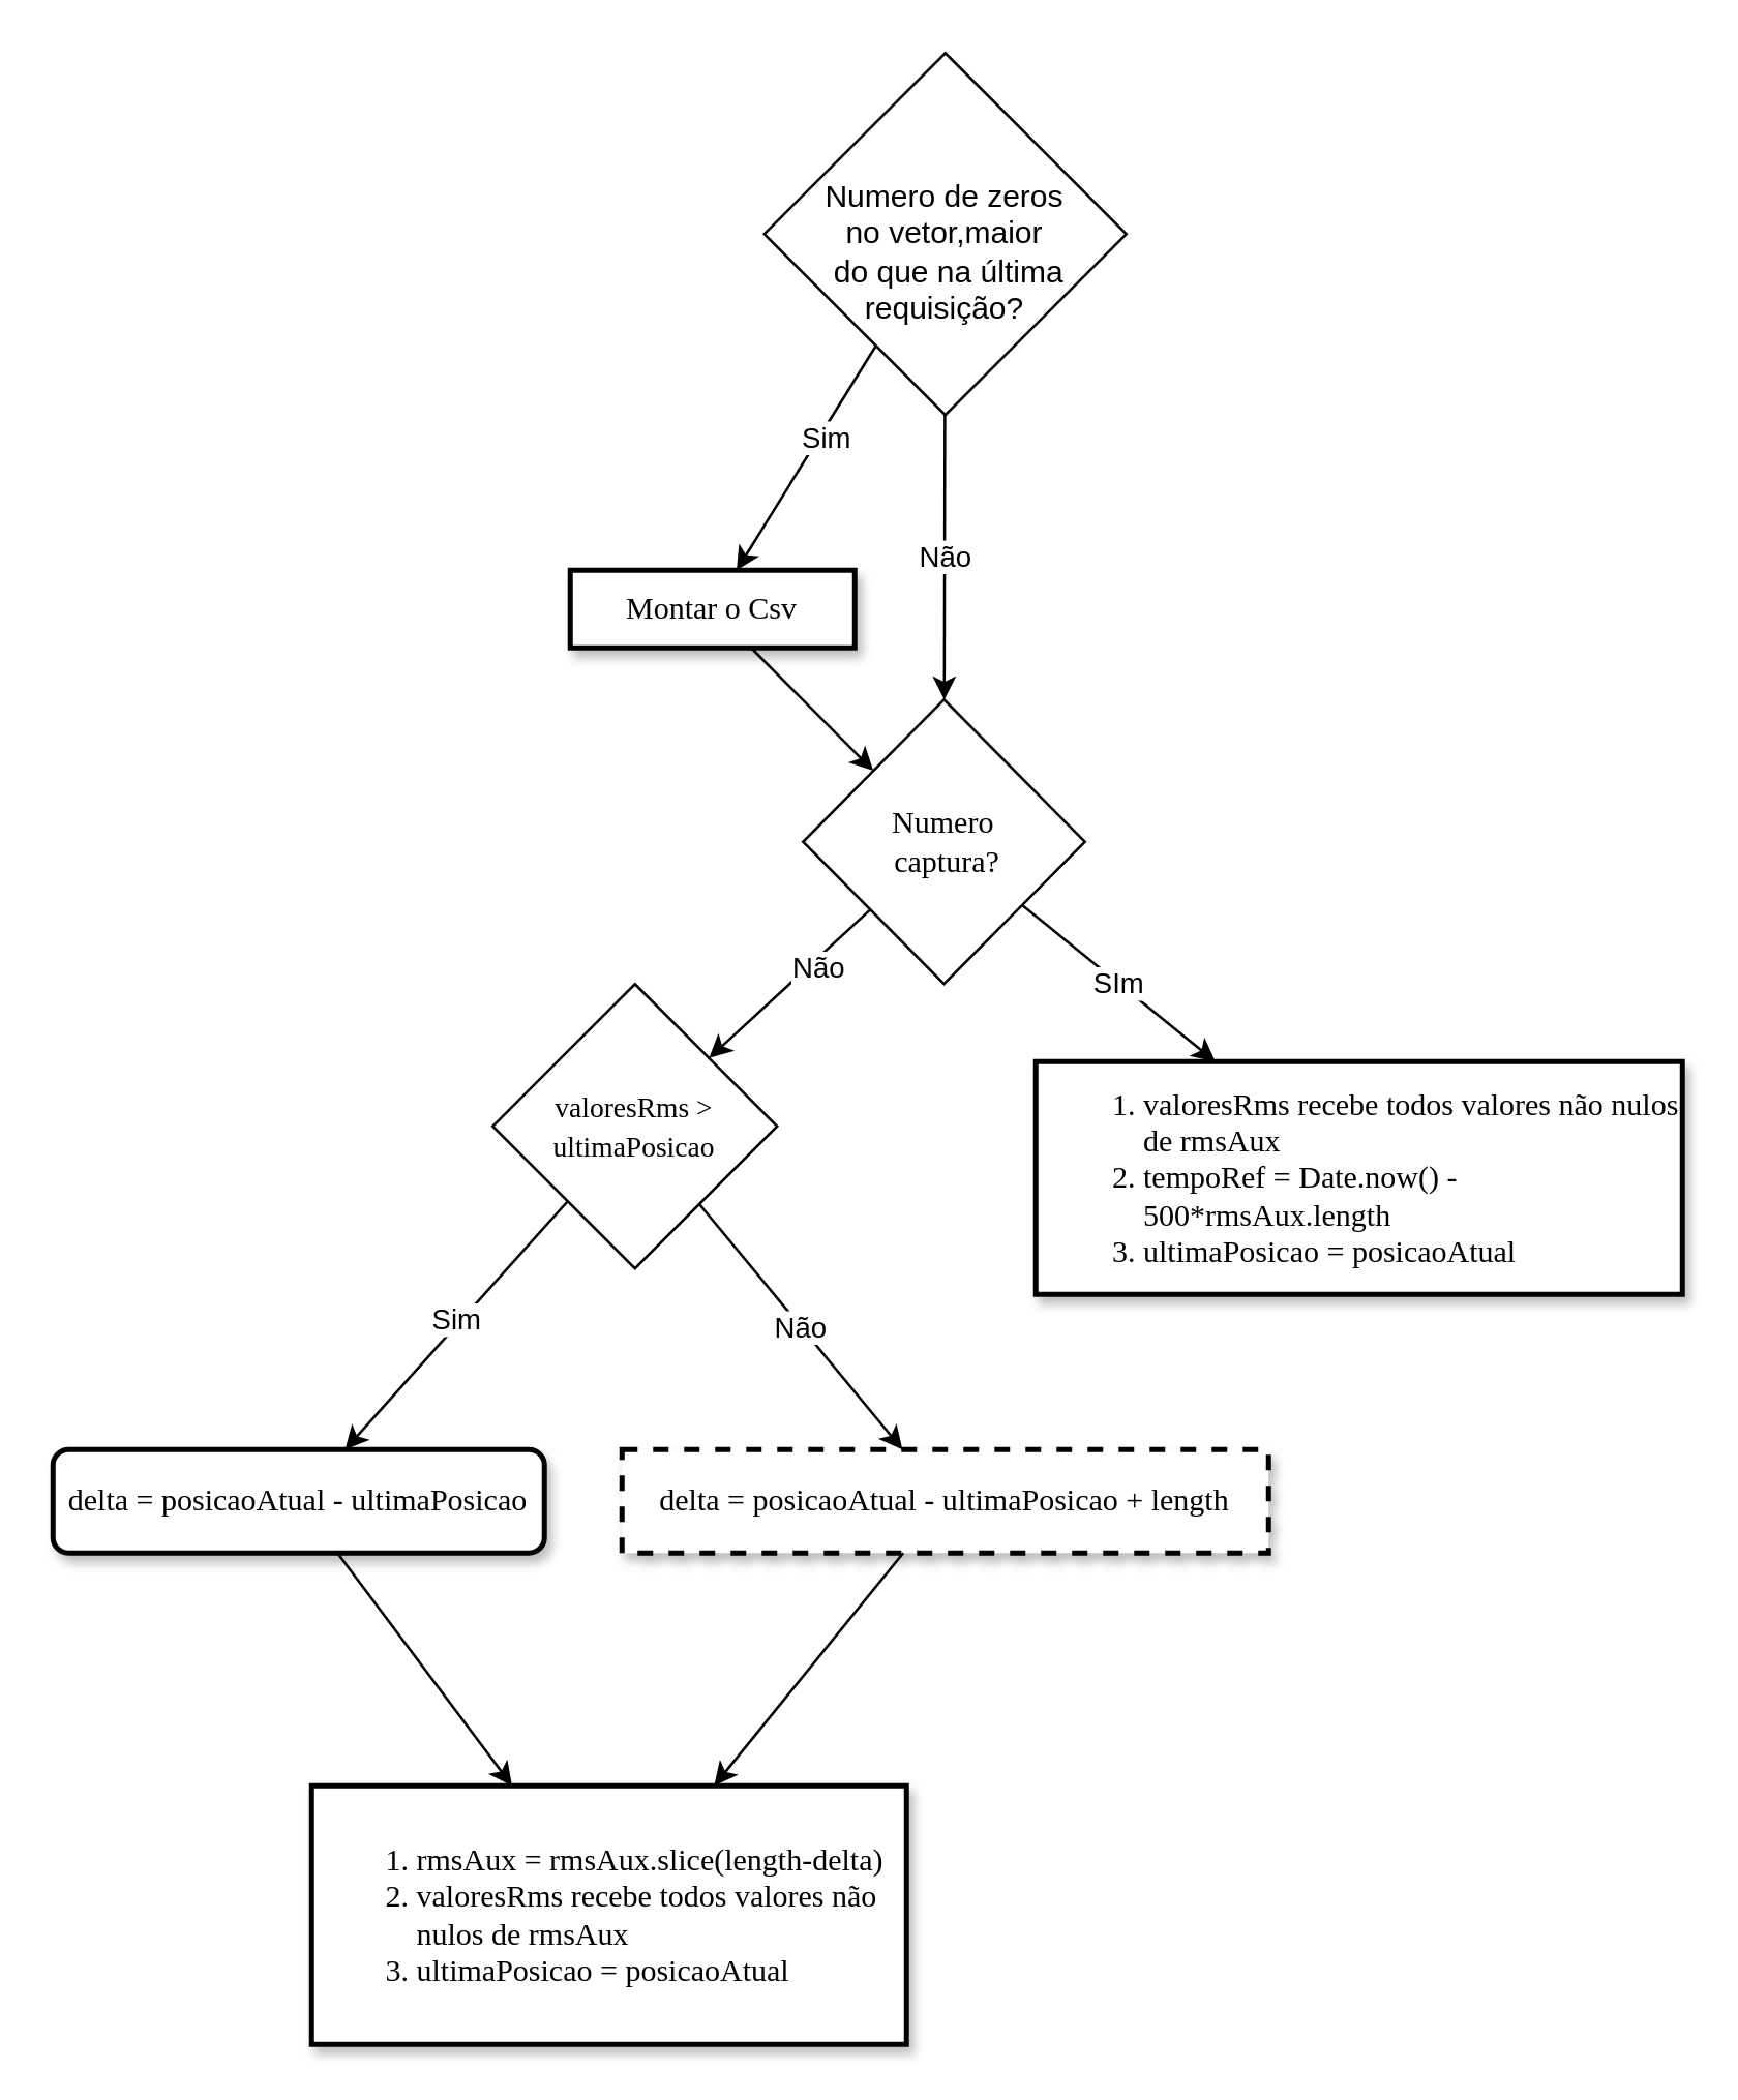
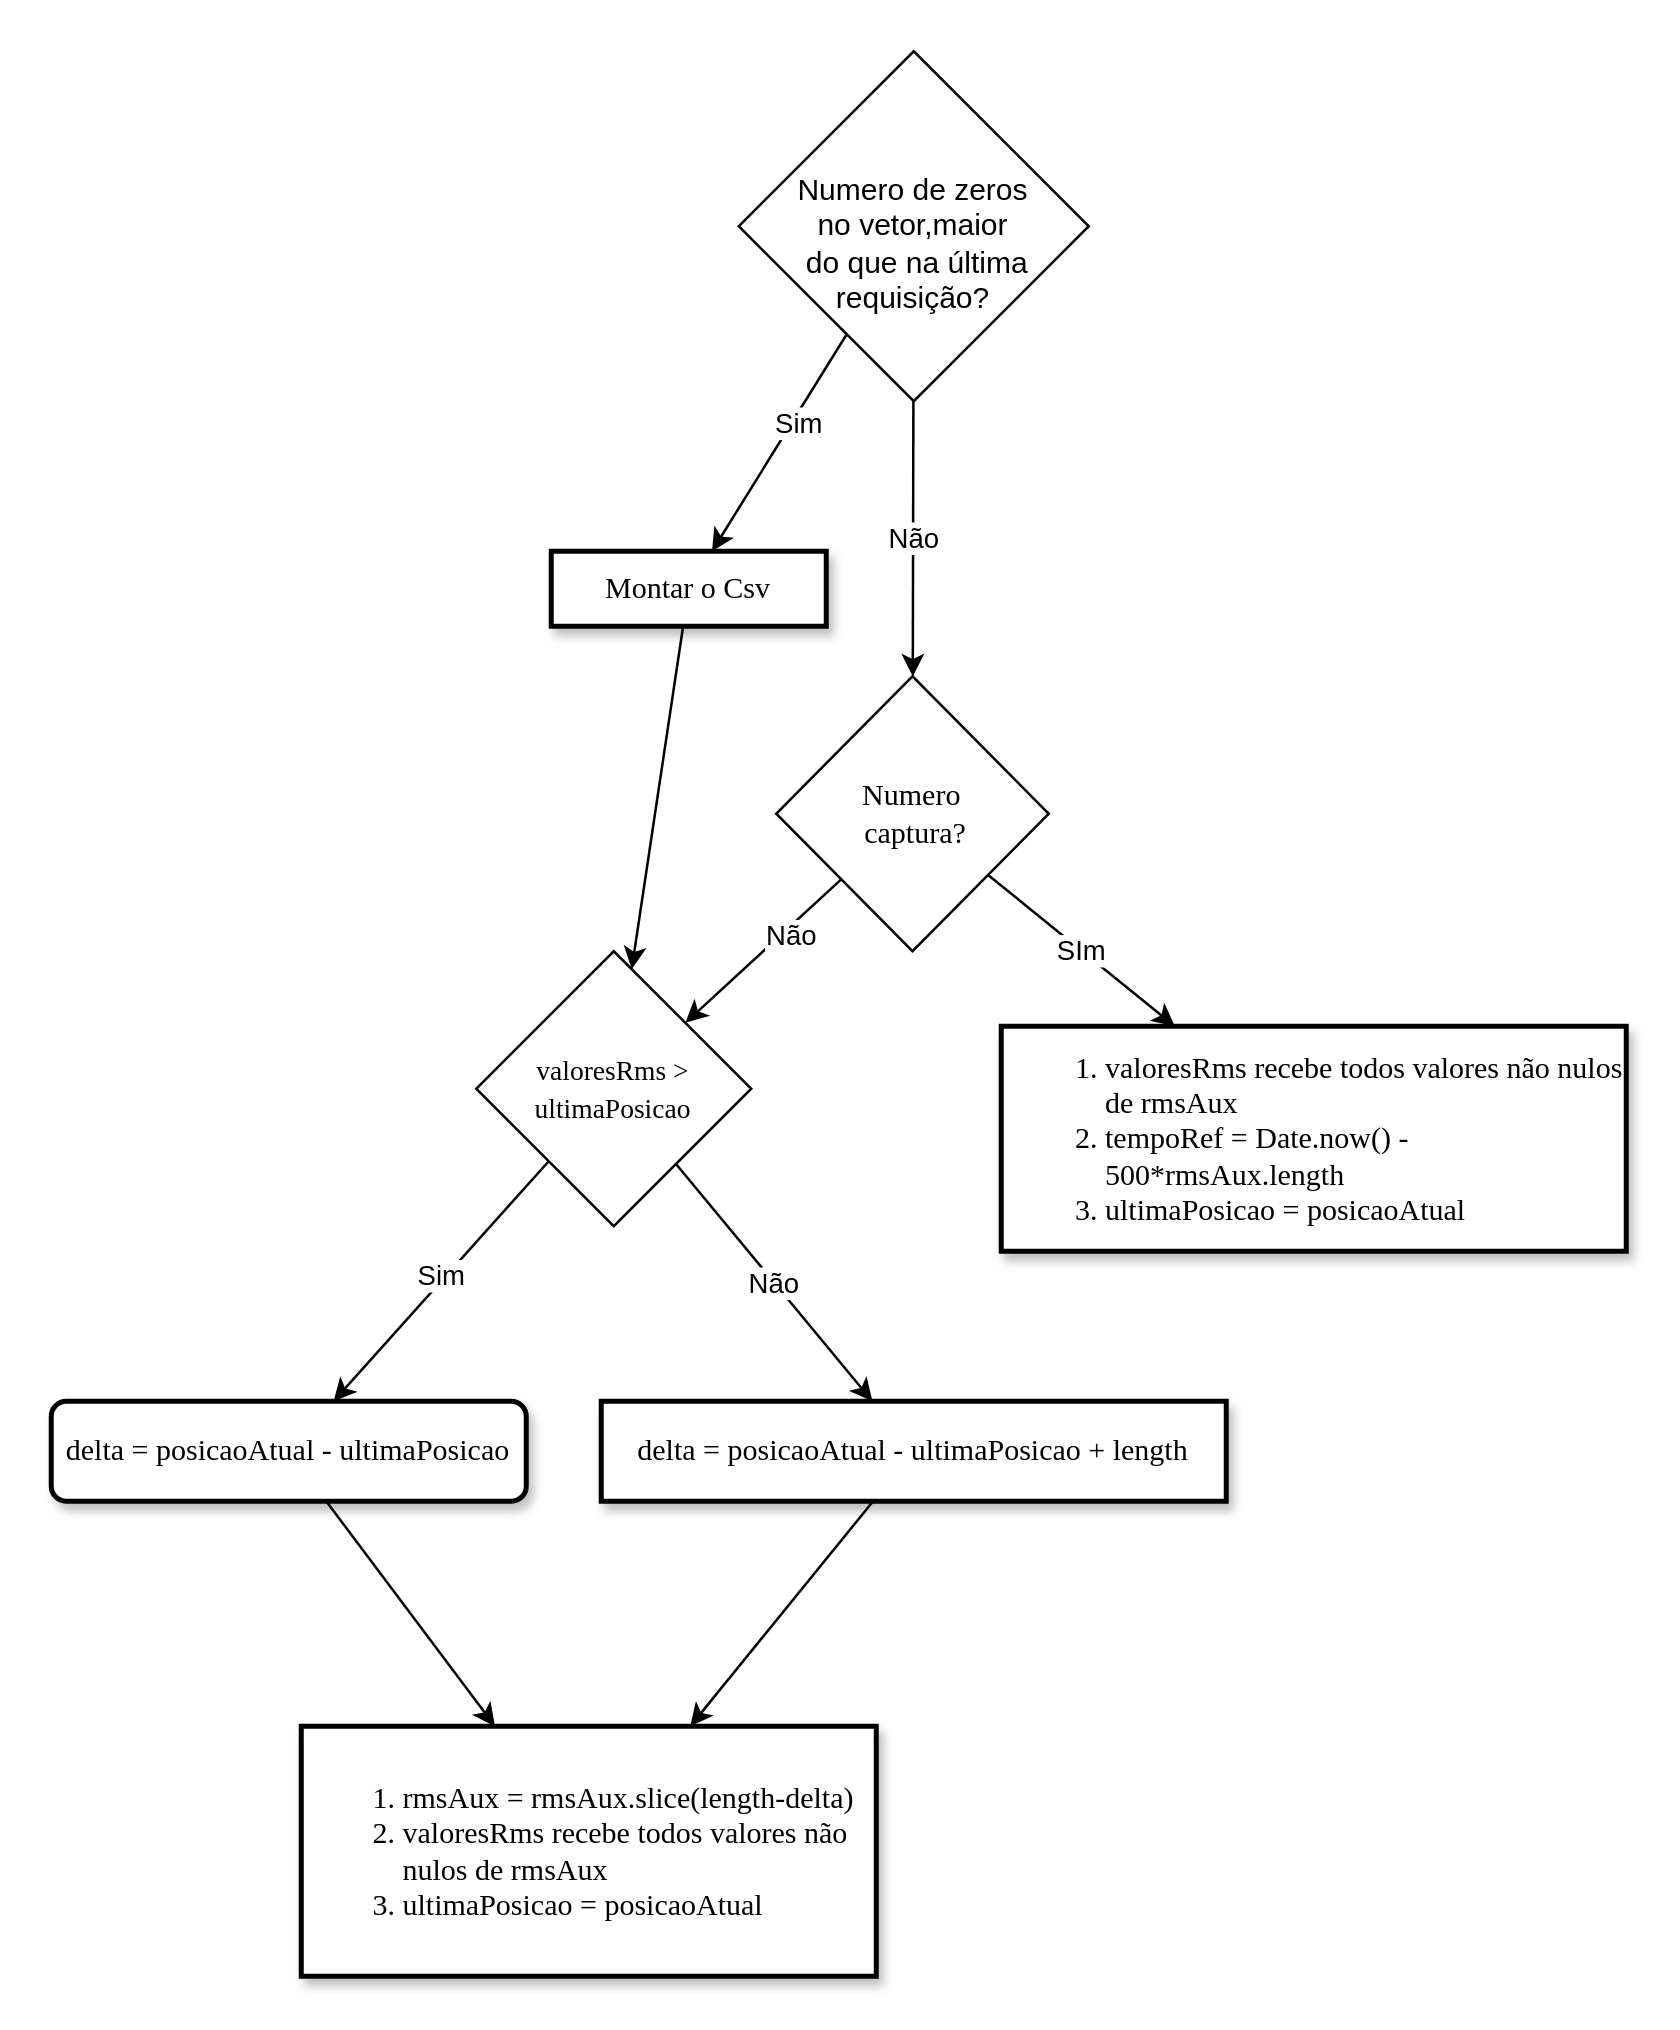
  <mxCell id="0" />
  <mxCell id="1" parent="0" />
  <mxCell id="2" value="&lt;ol&gt;&lt;li&gt;valoresRms recebe todos valores não nulos de rmsAux&lt;/li&gt;&lt;li&gt;tempoRef = Date.now() - 500*rmsAux.length&lt;/li&gt;&lt;li&gt;ultimaPosicao = posicaoAtual&lt;/li&gt;&lt;/ol&gt;" style="whiteSpace=wrap;html=1;rounded=0;shadow=1;labelBackgroundColor=none;strokeWidth=2;fontFamily=Verdana;fontSize=12;align=left;" parent="1" vertex="1"><mxGeometry x="400" y="410" width="250" height="90" as="geometry" /></mxCell>
  <mxCell id="3" value="&lt;div&gt;&lt;font style=&quot;font-size: 12px&quot;&gt;delta = posicaoAtual - ultimaPosicao&lt;/font&gt;&lt;/div&gt;" style="whiteSpace=wrap;html=1;shadow=1;labelBackgroundColor=none;strokeWidth=2;fontFamily=Verdana;fontSize=12;align=center;rounded=1;" parent="1" vertex="1"><mxGeometry x="20" y="560" width="190" height="40" as="geometry" /></mxCell>
- <mxCell id="4" value="&lt;div&gt;&lt;font style=&quot;font-size: 12px&quot;&gt;delta = posicaoAtual - ultimaPosicao + length&lt;/font&gt;&lt;br&gt;&lt;/div&gt;" style="whiteSpace=wrap;html=1;rounded=0;shadow=1;labelBackgroundColor=none;strokeWidth=2;fontFamily=Verdana;fontSize=12;align=center;dashed=1;" parent="1" vertex="1"><mxGeometry x="240" y="560" width="250" height="40" as="geometry" /></mxCell>
+ <mxCell id="4" value="&lt;div&gt;&lt;font style=&quot;font-size: 12px&quot;&gt;delta = posicaoAtual - ultimaPosicao + length&lt;/font&gt;&lt;br&gt;&lt;/div&gt;" style="whiteSpace=wrap;html=1;rounded=0;shadow=1;labelBackgroundColor=none;strokeWidth=2;fontFamily=Verdana;fontSize=12;align=center;" parent="1" vertex="1"><mxGeometry x="240" y="560" width="250" height="40" as="geometry" /></mxCell>
  <mxCell id="5" value="&lt;div style=&quot;text-align: left&quot;&gt;&lt;ol&gt;&lt;li&gt;&lt;span&gt;rmsAux = rmsAux.slice(length-delta)&lt;/span&gt;&lt;br&gt;&lt;/li&gt;&lt;li&gt;valoresRms recebe todos valores não nulos de rmsAux&lt;/li&gt;&lt;li&gt;ultimaPosicao = posicaoAtual&lt;/li&gt;&lt;/ol&gt;&lt;/div&gt;" style="whiteSpace=wrap;html=1;rounded=0;shadow=1;labelBackgroundColor=none;strokeWidth=2;fontFamily=Verdana;fontSize=12;align=center;" parent="1" vertex="1"><mxGeometry x="120" y="690" width="230" height="100" as="geometry" /></mxCell>
  <mxCell id="6" value="SIm" style="endArrow=classic;html=1;" parent="1" source="15" target="2" edge="1"><mxGeometry width="50" height="50" relative="1" as="geometry"><mxPoint x="394" y="360" as="sourcePoint" /><mxPoint x="510" y="340" as="targetPoint" /></mxGeometry></mxCell>
  <mxCell id="7" value="" style="endArrow=classic;html=1;" parent="1" source="15" target="14" edge="1"><mxGeometry width="50" height="50" relative="1" as="geometry"><mxPoint x="333.636" y="360" as="sourcePoint" /><mxPoint x="269.167" y="430" as="targetPoint" /></mxGeometry></mxCell>
  <mxCell id="8" value="Não&lt;br&gt;" style="edgeLabel;html=1;align=center;verticalAlign=middle;resizable=0;points=[];" parent="7" vertex="1" connectable="0"><mxGeometry x="-0.286" y="3" relative="1" as="geometry"><mxPoint as="offset" /></mxGeometry></mxCell>
  <mxCell id="9" value="Não" style="endArrow=classic;html=1;" parent="1" source="14" target="4" edge="1"><mxGeometry width="50" height="50" relative="1" as="geometry"><mxPoint x="267.692" y="470" as="sourcePoint" /><mxPoint x="390" y="510" as="targetPoint" /></mxGeometry></mxCell>
  <mxCell id="10" value="" style="endArrow=classic;html=1;" parent="1" source="14" target="3" edge="1"><mxGeometry width="50" height="50" relative="1" as="geometry"><mxPoint x="229.231" y="470" as="sourcePoint" /><mxPoint x="390" y="510" as="targetPoint" /></mxGeometry></mxCell>
  <mxCell id="11" value="Sim" style="edgeLabel;html=1;align=center;verticalAlign=middle;resizable=0;points=[];" parent="10" vertex="1" connectable="0"><mxGeometry x="0.167" relative="1" as="geometry"><mxPoint x="6.2" y="-10.31" as="offset" /></mxGeometry></mxCell>
  <mxCell id="12" value="" style="endArrow=classic;html=1;" parent="1" source="3" target="5" edge="1"><mxGeometry width="50" height="50" relative="1" as="geometry"><mxPoint x="340" y="560" as="sourcePoint" /><mxPoint x="390" y="510" as="targetPoint" /></mxGeometry></mxCell>
  <mxCell id="13" value="" style="endArrow=classic;html=1;" parent="1" source="4" target="5" edge="1"><mxGeometry width="50" height="50" relative="1" as="geometry"><mxPoint x="380" y="670" as="sourcePoint" /><mxPoint x="430" y="620" as="targetPoint" /></mxGeometry></mxCell>
  <mxCell id="14" value="&lt;span style=&quot;font-family: &amp;#34;verdana&amp;#34; ; font-size: 11px&quot;&gt;valoresRms &amp;gt; ultimaPosicao&lt;/span&gt;" style="rhombus;whiteSpace=wrap;html=1;" parent="1" vertex="1"><mxGeometry x="190" y="380" width="110" height="110" as="geometry" /></mxCell>
  <mxCell id="15" value="&lt;span style=&quot;font-family: &amp;#34;verdana&amp;#34;&quot;&gt;Numero&lt;br&gt;&amp;nbsp;captura?&lt;/span&gt;" style="rhombus;whiteSpace=wrap;html=1;" parent="1" vertex="1"><mxGeometry x="310" y="270" width="109" height="110" as="geometry" /></mxCell>
  <mxCell id="16" value="&lt;br&gt;Numero de zeros&lt;br&gt;no vetor,maior&lt;br&gt;&amp;nbsp;do que na última requisição?" style="rhombus;whiteSpace=wrap;html=1;align=center;" parent="1" vertex="1"><mxGeometry x="295" y="20" width="140" height="140" as="geometry" /></mxCell>
  <mxCell id="17" value="&lt;font style=&quot;font-size: 12px&quot;&gt;Montar o Csv&lt;/font&gt;" style="whiteSpace=wrap;html=1;rounded=0;shadow=1;labelBackgroundColor=none;strokeWidth=2;fontFamily=Verdana;fontSize=12;align=center;" parent="1" vertex="1"><mxGeometry x="220" y="220" width="110" height="30" as="geometry" /></mxCell>
  <mxCell id="18" value="" style="endArrow=classic;html=1;" parent="1" source="16" target="17" edge="1"><mxGeometry width="50" height="50" relative="1" as="geometry"><mxPoint x="350" y="380" as="sourcePoint" /><mxPoint x="400" y="330" as="targetPoint" /></mxGeometry></mxCell>
  <mxCell id="19" value="Sim" style="edgeLabel;html=1;align=center;verticalAlign=middle;resizable=0;points=[];" parent="18" vertex="1" connectable="0"><mxGeometry x="-0.217" y="2" relative="1" as="geometry"><mxPoint as="offset" /></mxGeometry></mxCell>
- <mxCell id="20" value="" style="endArrow=classic;html=1;" parent="1" source="17" target="15" edge="1"><mxGeometry width="50" height="50" relative="1" as="geometry"><mxPoint x="350" y="380" as="sourcePoint" /><mxPoint x="400" y="330" as="targetPoint" /></mxGeometry></mxCell>
+ <mxCell id="20" value="" style="endArrow=classic;html=1;" parent="1" source="17" target="14" edge="1"><mxGeometry width="50" height="50" relative="1" as="geometry"><mxPoint x="350" y="380" as="sourcePoint" /><mxPoint x="400" y="330" as="targetPoint" /></mxGeometry></mxCell>
  <mxCell id="21" value="Não" style="endArrow=classic;html=1;" parent="1" source="16" target="15" edge="1"><mxGeometry width="50" height="50" relative="1" as="geometry"><mxPoint x="350" y="380" as="sourcePoint" /><mxPoint x="400" y="330" as="targetPoint" /></mxGeometry></mxCell>
